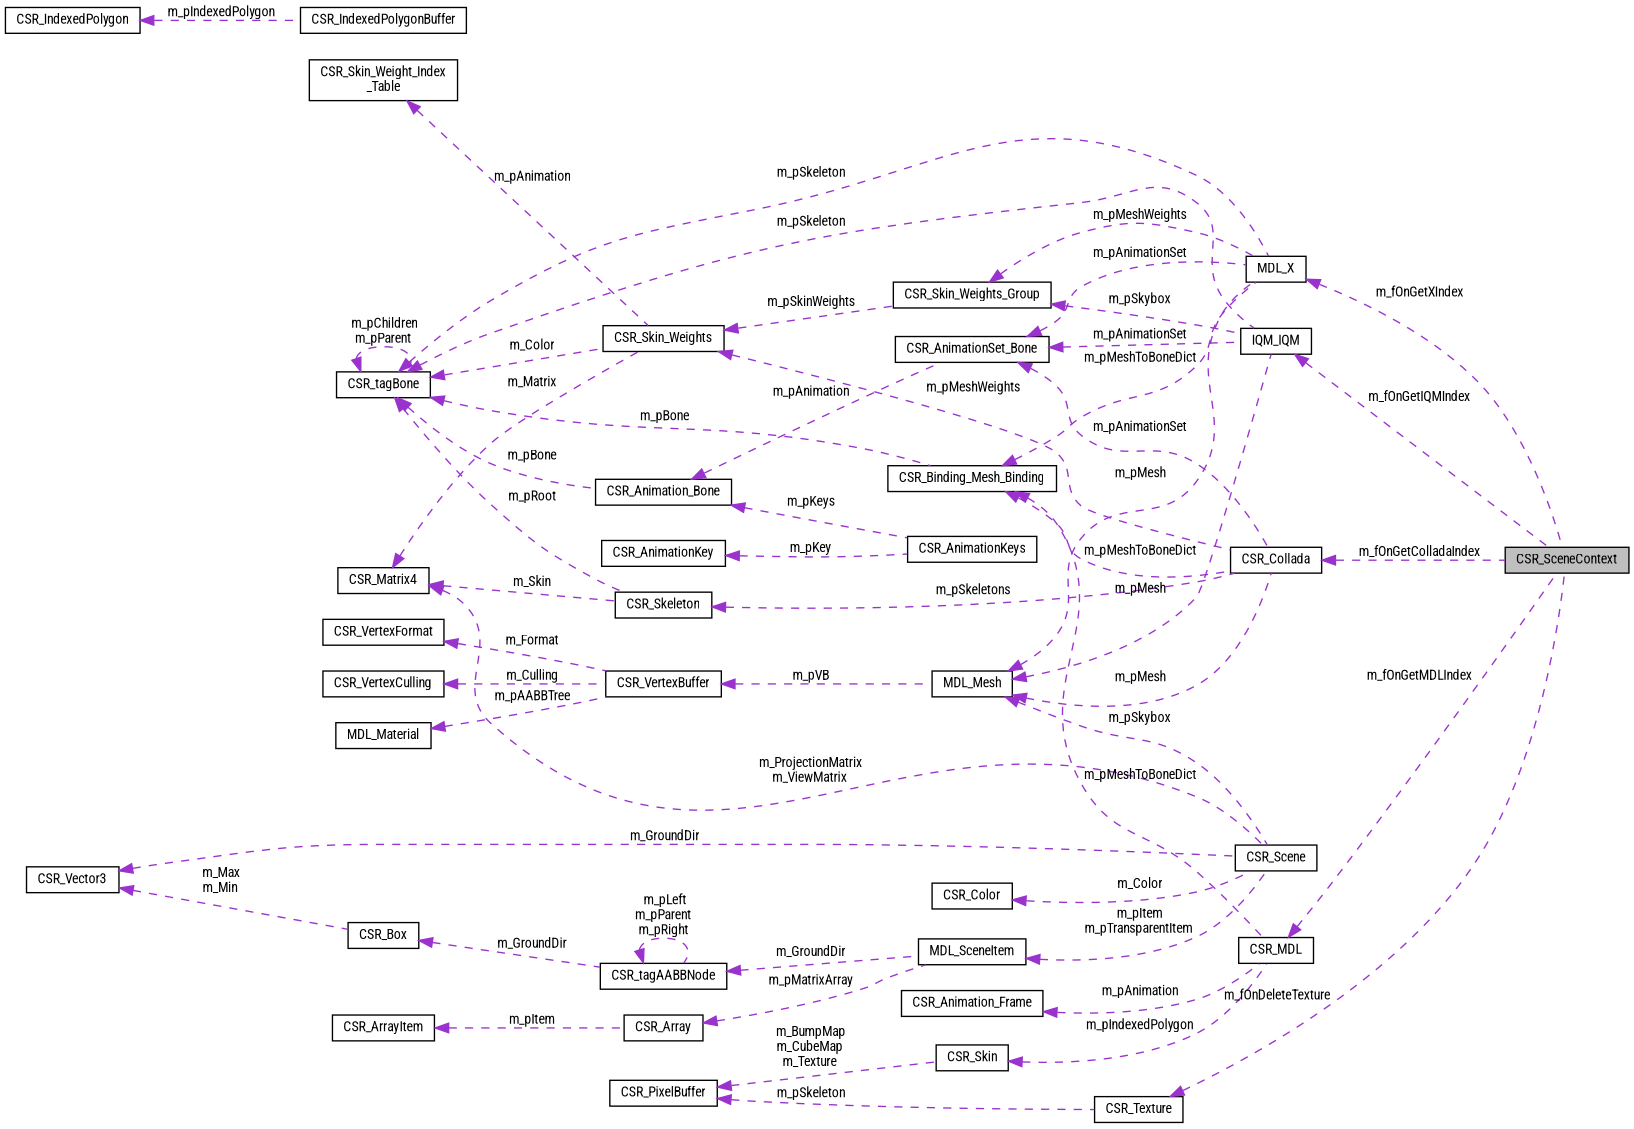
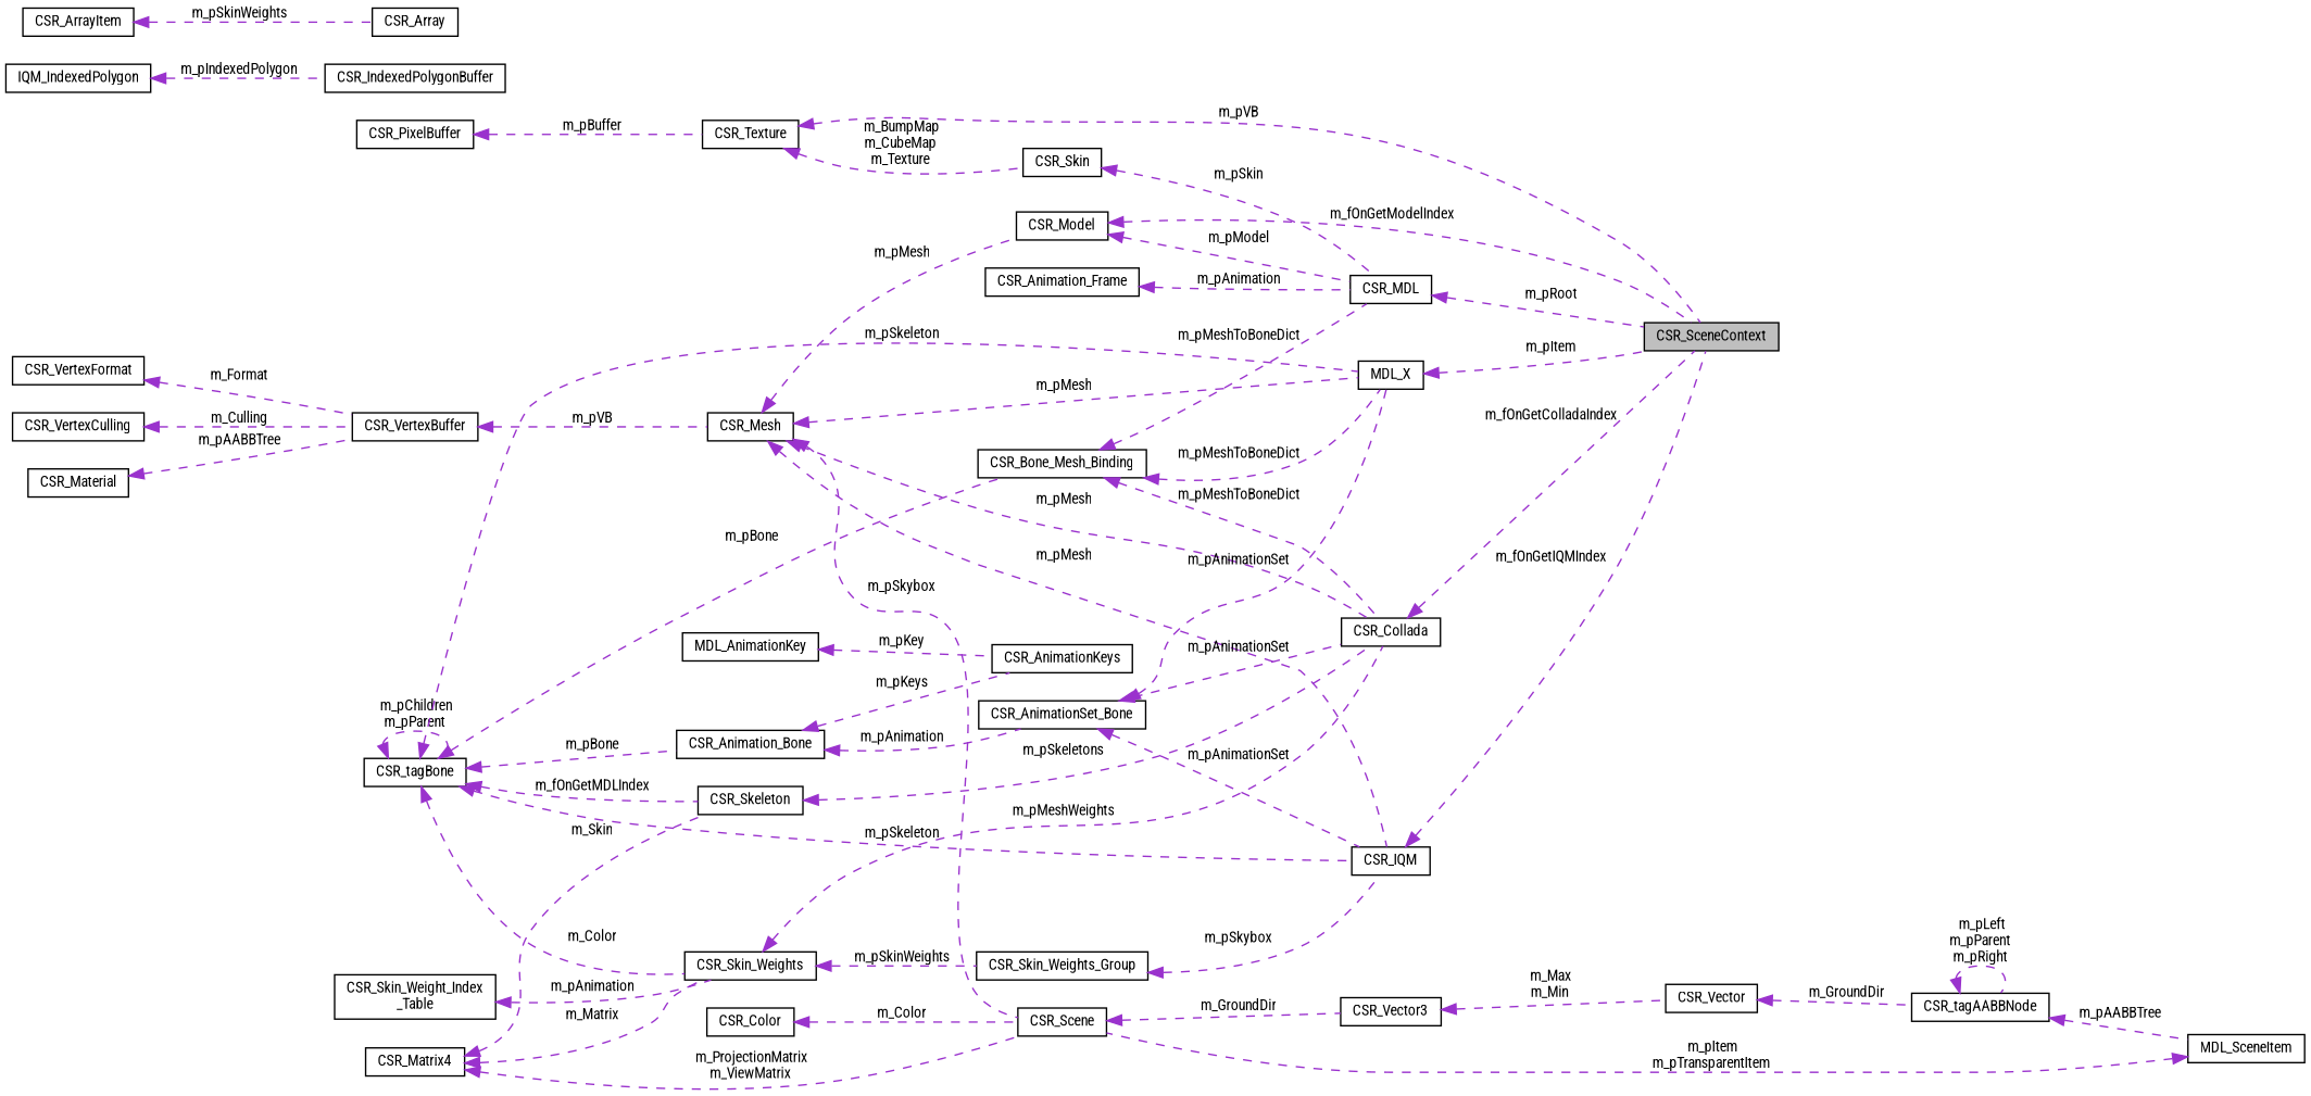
  digraph {
    fontname="Roboto Condensed"
    rankdir=LR
    node [color=black fillcolor=white fontname="Roboto Condensed" fontsize=10 shape=record style=filled]
    edge [color=darkorchid3 dir=back fontname="Roboto Condensed" fontsize=10 labelfontname=Helvetica labelfontsize=10 style=dashed]
    n1 [fillcolor=grey75 fontcolor=black height=0.2 label=CSR_SceneContext width=0.4]
    n2 [height=0.2 label=CSR_Scene width=0.4]
    n3 [height=0.2 label=CSR_Color width=0.4]
    n4 [height=0.2 label=CSR_Matrix4 width=0.4]
    n5 [height=0.2 label=CSR_Skin_Weights width=0.4]
    n6 [height=0.2 label=CSR_Skeleton width=0.4]
    n7 [height=0.2 label=CSR_Collada width=0.4]
    n8 [height=0.2 label=CSR_Skin_Weights_Group width=0.4]
    n9 [height=0.2 label=CSR_tagBone width=0.4]
-   n10 [height=0.2 label=IQM_IQM width=0.4]
+   n10 [height=0.2 label=CSR_IQM width=0.4]
    n11 [height=0.2 label=MDL_X width=0.4]
-   n12 [height=0.2 label=CSR_Binding_Mesh_Binding width=0.4]
+   n12 [height=0.2 label=CSR_Bone_Mesh_Binding width=0.4]
    n13 [height=0.2 label=CSR_Animation_Bone width=0.4]
    n14 [height=0.2 label=CSR_Vector3 width=0.4]
-   n15 [height=0.2 label=CSR_Box width=0.4]
+   n15 [height=0.2 label=CSR_Vector width=0.4]
    n16 [height=0.2 label=CSR_tagAABBNode width=0.4]
-   n17 [height=0.2 label=MDL_Mesh width=0.4]
+   n17 [height=0.2 label=CSR_Mesh width=0.4]
+   n18 [height=0.2 label=CSR_Model width=0.4]
    n19 [height=0.2 label=CSR_MDL width=0.4]
    n20 [height=0.2 label=CSR_Skin width=0.4]
    n21 [height=0.2 label=CSR_Texture width=0.4]
    n22 [height=0.2 label=CSR_PixelBuffer width=0.4]
    n23 [height=0.2 label=CSR_VertexBuffer width=0.4]
-   n24 [height=0.2 label=CSR_IndexedPolygon width=0.4]
+   n24 [height=0.2 label=IQM_IndexedPolygon width=0.4]
    n25 [height=0.2 label=CSR_IndexedPolygonBuffer width=0.4]
    n26 [height=0.2 label=CSR_VertexFormat width=0.4]
    n27 [height=0.2 label=CSR_VertexCulling width=0.4]
-   n28 [height=0.2 label=MDL_Material width=0.4]
+   n28 [height=0.2 label=CSR_Material width=0.4]
    n29 [height=0.2 label=MDL_SceneItem width=0.4]
    n30 [height=0.2 label=CSR_Array width=0.4]
    n31 [height=0.2 label=CSR_ArrayItem width=0.4]
    n32 [height=0.2 label=CSR_AnimationSet_Bone width=0.4]
    n33 [height=0.2 label=CSR_AnimationKeys width=0.4]
    n34 [height=0.2 label="CSR_Skin_Weight_Index\l_Table" width=0.4]
-   n35 [height=0.2 label=CSR_AnimationKey width=0.4]
+   n35 [height=0.2 label=MDL_AnimationKey width=0.4]
    n36 [height=0.2 label=CSR_Animation_Frame width=0.4]
    n3 -> n2 [label=" m_Color"]
    n4 -> n2 [label=" m_ProjectionMatrix\nm_ViewMatrix"]
    n4 -> n5 [label=" m_Matrix"]
    n4 -> n6 [label=" m_Skin"]
    n5 -> n7 [label=" m_pMeshWeights"]
    n5 -> n8 [label=" m_pSkinWeights"]
    n6 -> n7 [label=" m_pSkeletons"]
    n7 -> n1 [label=" m_fOnGetColladaIndex"]
    n8 -> n10 [label=" m_pSkybox"]
-   n8 -> n11 [label=" m_pMeshWeights"]
    n9 -> n5 [label=" m_Color"]
-   n9 -> n6 [label=" m_pRoot"]
+   n9 -> n6 [label=" m_fOnGetMDLIndex"]
    n9 -> n9 [label=" m_pChildren\nm_pParent"]
    n9 -> n10 [label=" m_pSkeleton"]
    n9 -> n11 [label=" m_pSkeleton"]
    n9 -> n12 [label=" m_pBone"]
    n9 -> n13 [label=" m_pBone"]
    n10 -> n1 [label=" m_fOnGetIQMIndex"]
-   n11 -> n1 [label=" m_fOnGetXIndex"]
+   n11 -> n1 [label=" m_pItem"]
    n12 -> n7 [label=" m_pMeshToBoneDict"]
    n12 -> n11 [label=" m_pMeshToBoneDict"]
    n12 -> n19 [label=" m_pMeshToBoneDict"]
    n13 -> n32 [label=" m_pAnimation"]
    n13 -> n33 [label=" m_pKeys"]
-   n14 -> n2 [label=" m_GroundDir"]
+   n2 -> n14 [label=" m_GroundDir"]
    n14 -> n15 [label=" m_Max\nm_Min"]
    n15 -> n16 [label=" m_GroundDir"]
    n16 -> n16 [label=" m_pLeft\nm_pParent\nm_pRight"]
-   n16 -> n29 [label=" m_GroundDir"]
+   n16 -> n29 [label=" m_pAABBTree"]
    n17 -> n2 [label=" m_pSkybox"]
    n17 -> n7 [label=" m_pMesh"]
    n17 -> n10 [label=" m_pMesh"]
    n17 -> n11 [label=" m_pMesh"]
-   n19 -> n1 [label=" m_fOnGetMDLIndex"]
-   n20 -> n19 [label=" m_pIndexedPolygon"]
-   n21 -> n1 [label=" m_fOnDeleteTexture"]
-   n22 -> n20 [label=" m_BumpMap\nm_CubeMap\nm_Texture"]
-   n22 -> n21 [label=" m_pSkeleton"]
+   n17 -> n18 [label=" m_pMesh"]
+   n18 -> n1 [label=" m_fOnGetModelIndex"]
+   n18 -> n19 [label=" m_pModel"]
+   n19 -> n1 [label=" m_pRoot"]
+   n20 -> n19 [label=" m_pSkin"]
+   n21 -> n1 [label=" m_pVB"]
+   n21 -> n20 [label=" m_BumpMap\nm_CubeMap\nm_Texture"]
+   n22 -> n21 [label=" m_pBuffer"]
    n23 -> n17 [label=" m_pVB"]
    n24 -> n25 [label=" m_pIndexedPolygon"]
    n26 -> n23 [label=" m_Format"]
    n27 -> n23 [label=" m_Culling"]
    n28 -> n23 [label=" m_pAABBTree"]
    n29 -> n2 [label=" m_pItem\nm_pTransparentItem"]
-   n30 -> n29 [label=" m_pMatrixArray"]
-   n31 -> n30 [label=" m_pItem"]
+   n31 -> n30 [label=" m_pSkinWeights"]
    n32 -> n7 [label=" m_pAnimationSet"]
    n32 -> n10 [label=" m_pAnimationSet"]
    n32 -> n11 [label=" m_pAnimationSet"]
    n34 -> n5 [label=" m_pAnimation"]
    n35 -> n33 [label=" m_pKey"]
    n36 -> n19 [label=" m_pAnimation"]
  }
